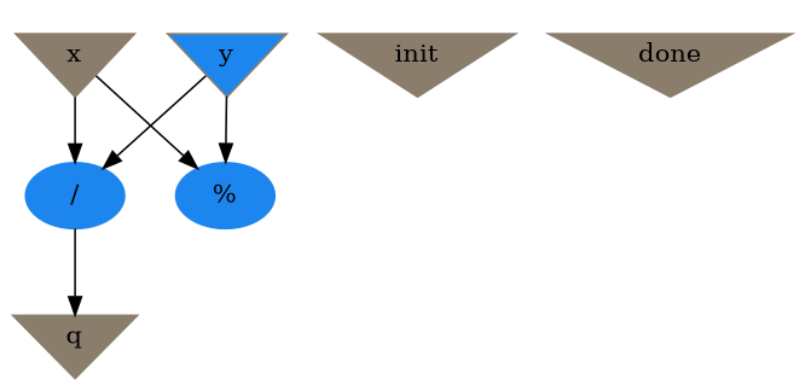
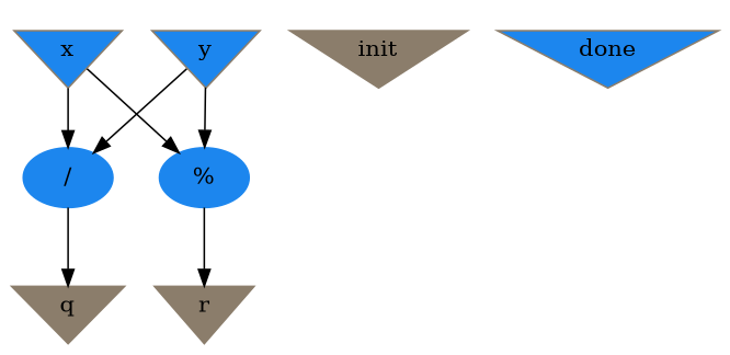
  digraph {
    node [color=bisque4 shape=invtriangle style=filled]
    n1 [color=dodgerblue2 label="/" shape=ellipse]
    n2 [label=q]
    n3 [color=dodgerblue2 label="%" shape=ellipse]
-   n5 [label=x]
+   n4 [label=r]
+   n5 [label=x fillcolor=dodgerblue2]
    n6 [label=init]
    n7 [fillcolor=dodgerblue2 label=y]
-   n8 [label=done]
+   n8 [label=done fillcolor=dodgerblue2]
    n1 -> n2
+   n3 -> n4
    n5 -> n1
    n5 -> n3
    n7 -> n1
    n7 -> n3
  }
